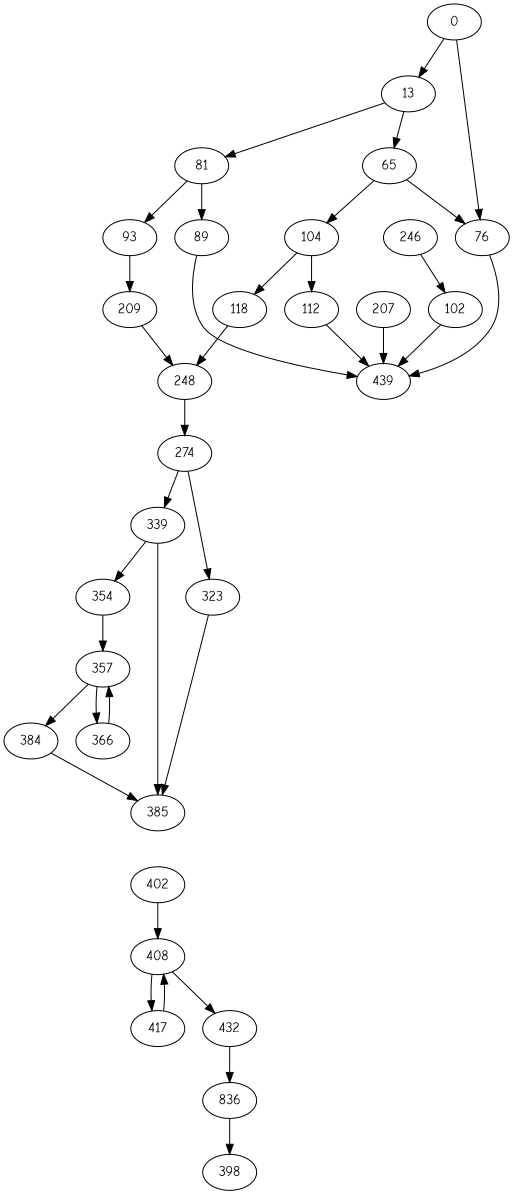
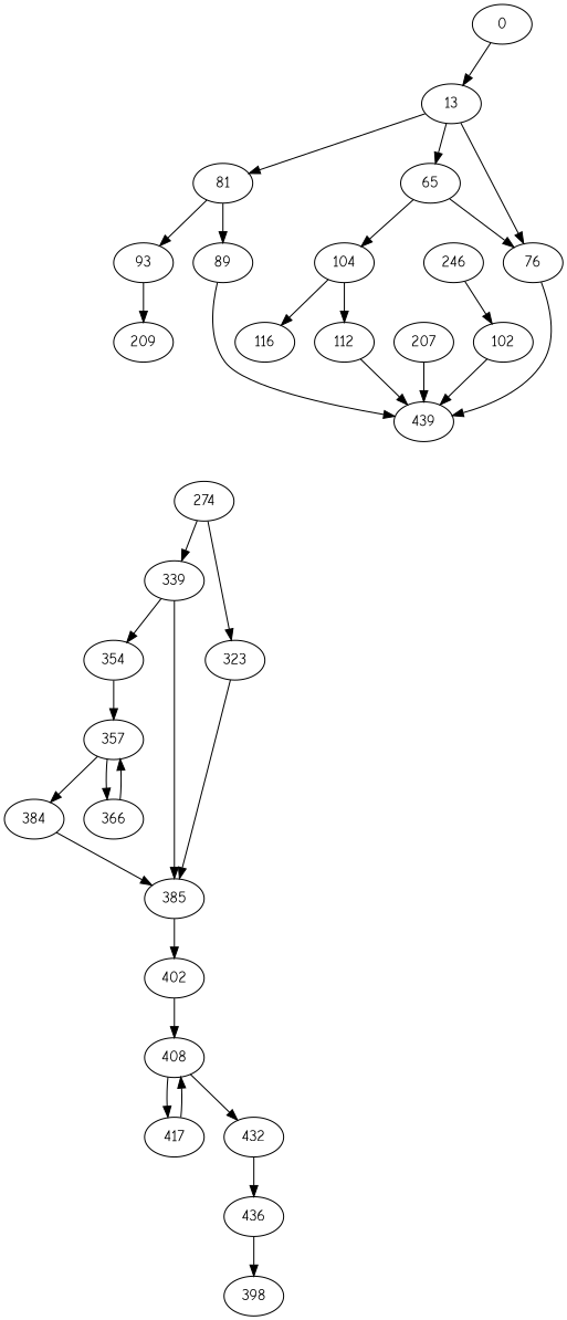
  digraph {
    fontname="Comic Neue"
    node [fontname="Comic Neue"]
    edge [fontname="Comic Neue"]
    n1 [label=0]
    n2 [label=13]
    n3 [label=76]
    n4 [label=65]
    n5 [label=81]
    n6 [label=439]
    n7 [label=104]
    n8 [label=89]
    n9 [label=93]
    n10 [label=112]
-   n11 [label=118]
+   n11 [label=116]
    n12 [label=209]
-   n13 [label=248]
    n14 [label=102]
    n15 [label=274]
    n16 [label=207]
    n17 [label=246]
    n18 [label=323]
    n19 [label=339]
    n20 [label=385]
    n21 [label=354]
    n22 [label=402]
    n23 [label=357]
    n24 [label=366]
    n25 [label=384]
    n26 [label=408]
    n27 [label=398]
    n28 [label=417]
    n29 [label=432]
-   n30 [label=836]
+   n30 [label=436]
    n1 -> n2
-   n1 -> n3
+   n2 -> n3
    n2 -> n4
    n2 -> n5
    n3 -> n6
    n4 -> n3
    n4 -> n7
    n5 -> n8
    n5 -> n9
    n7 -> n10
    n7 -> n11
    n8 -> n6
    n9 -> n12
    n10 -> n6
-   n11 -> n13
-   n12 -> n13
-   n13 -> n15
    n14 -> n6
    n15 -> n18
    n15 -> n19
    n16 -> n6
    n17 -> n14
    n18 -> n20
    n19 -> n20
    n19 -> n21
+   n20 -> n22
    n21 -> n23
    n22 -> n26
    n23 -> n24
    n23 -> n25
    n24 -> n23
    n25 -> n20
    n26 -> n28
    n26 -> n29
    n28 -> n26
    n29 -> n30
    n30 -> n27
  }
